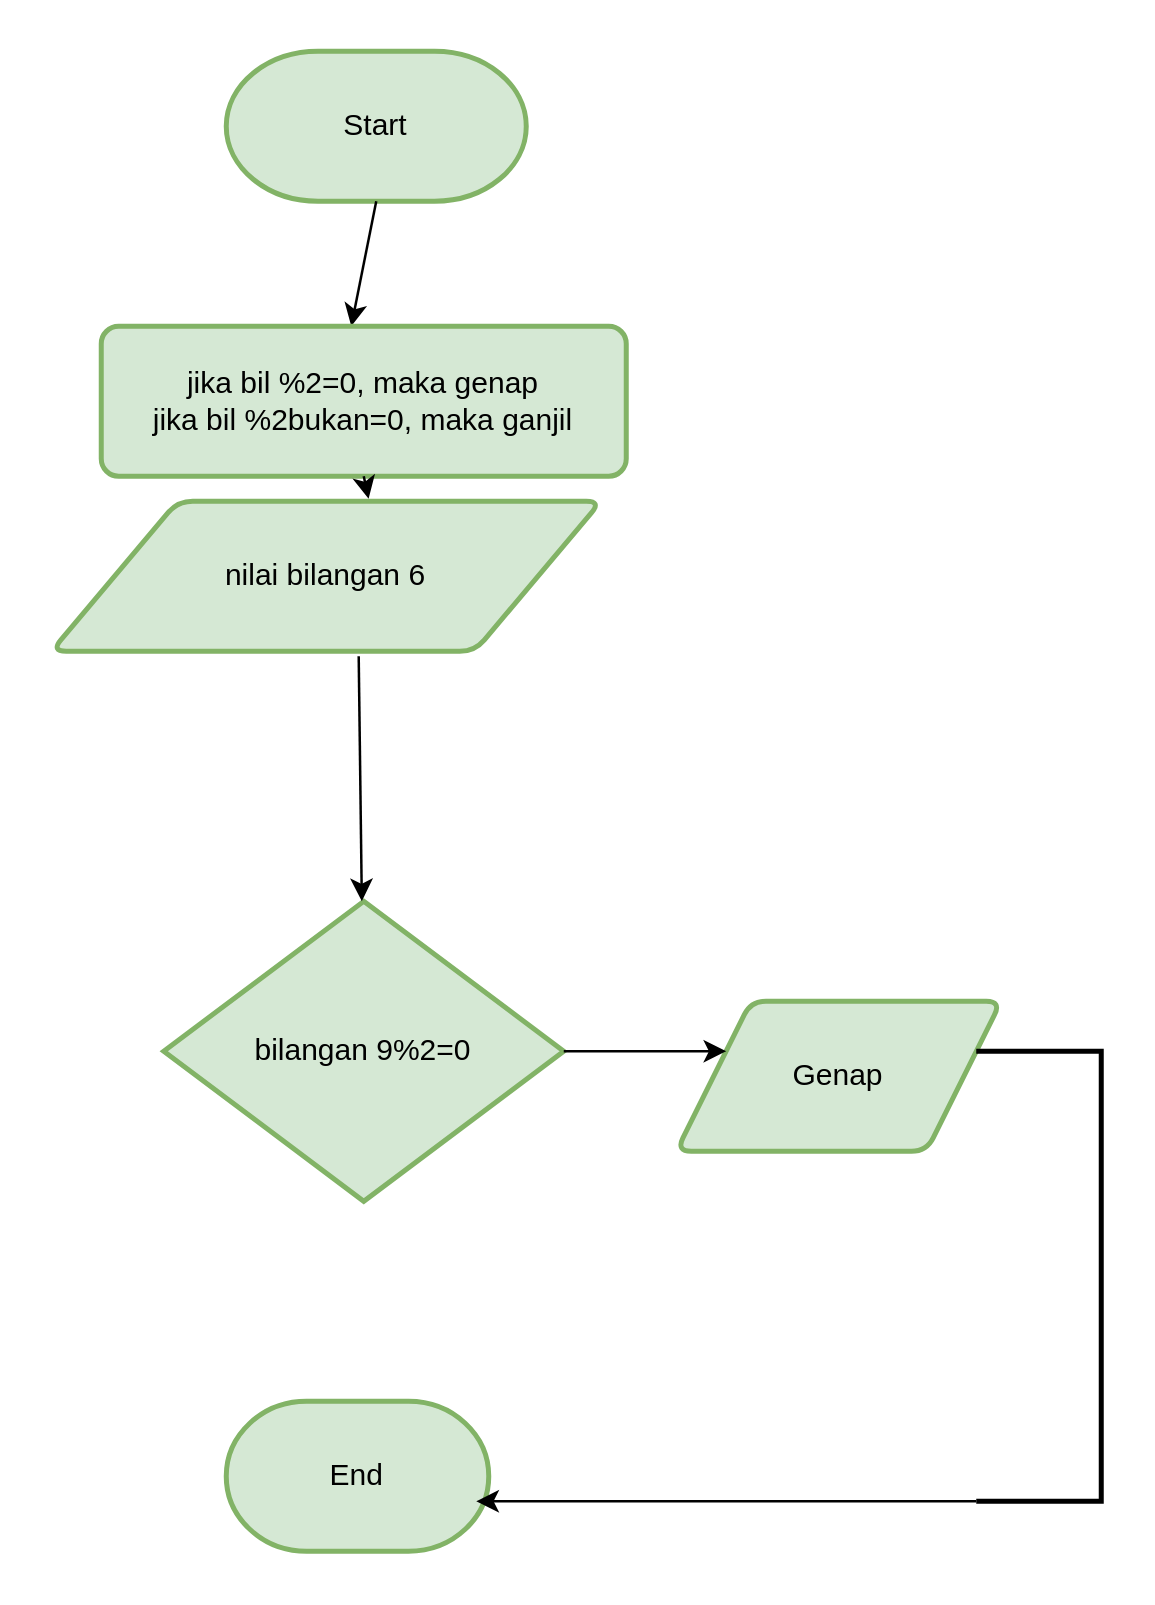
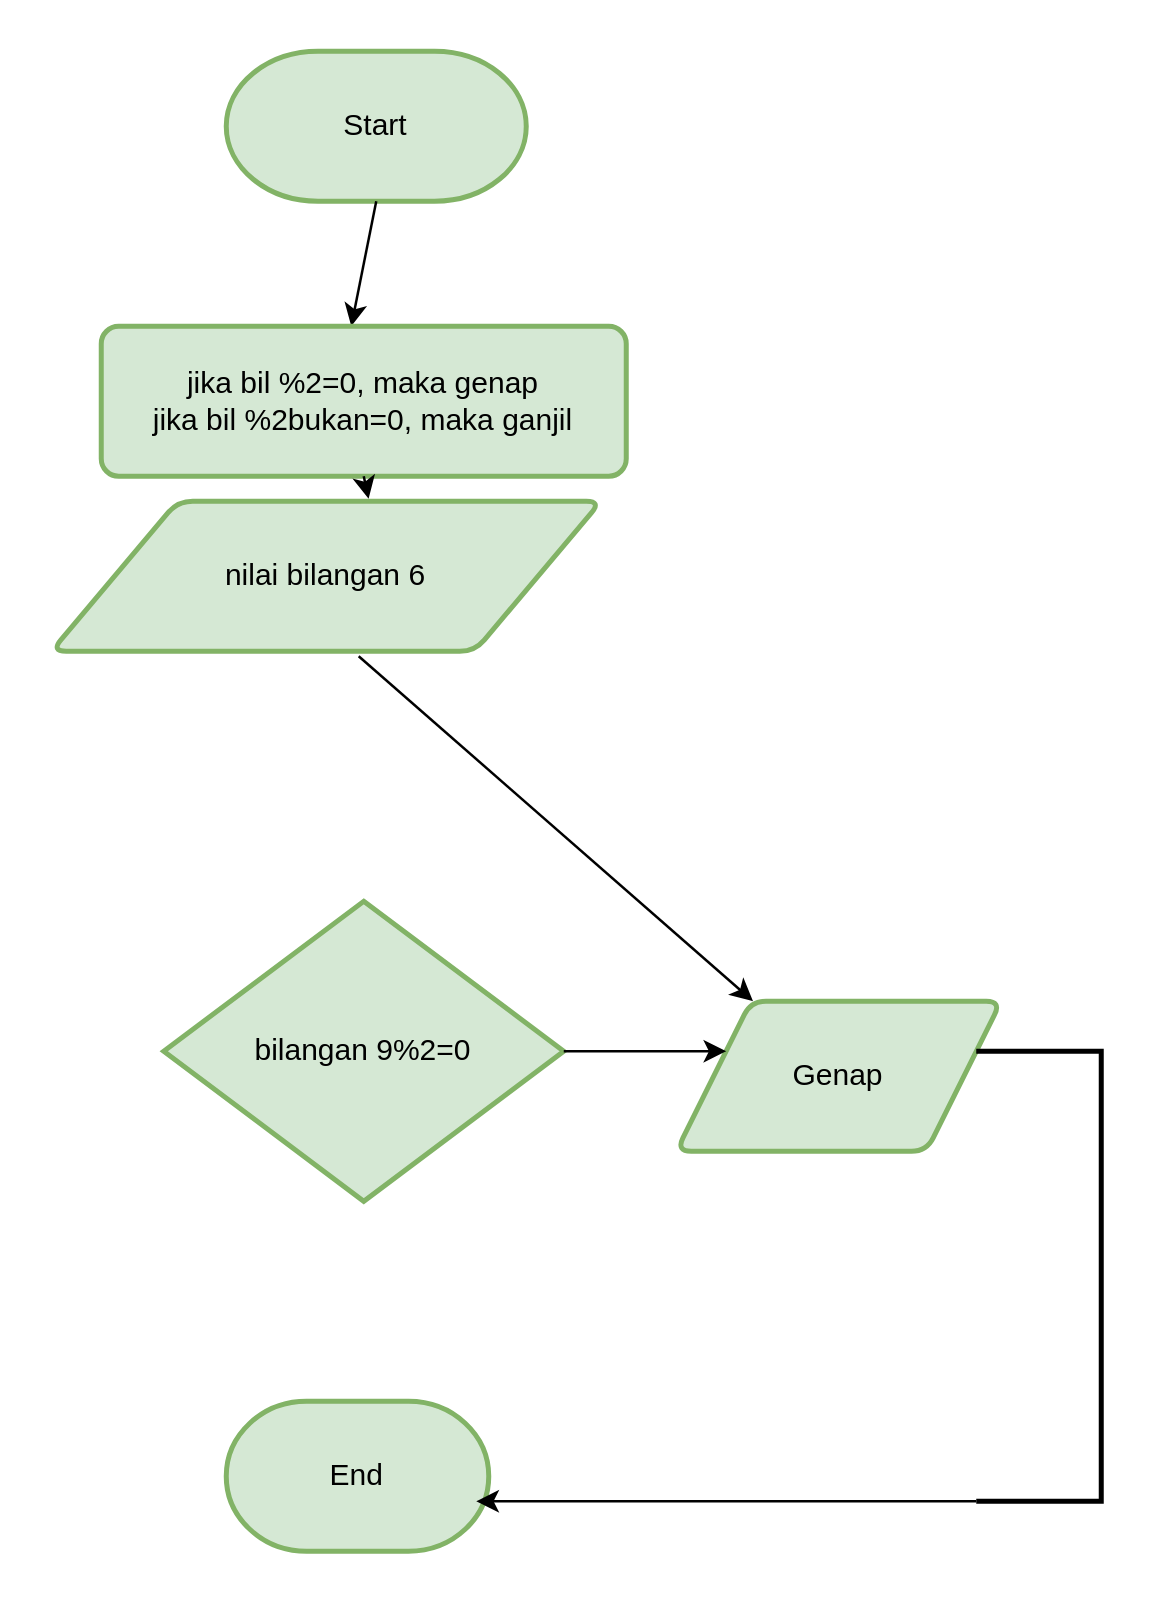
  <mxCell id="0" />
  <mxCell id="1" parent="0" />
  <mxCell id="2" value="Start" style="strokeWidth=2;html=1;shape=mxgraph.flowchart.terminator;whiteSpace=wrap;fillColor=#d5e8d4;strokeColor=#82b366;" vertex="1" parent="1"><mxGeometry x="90" y="20" width="120" height="60" as="geometry" /></mxCell>
  <mxCell id="3" value="" style="endArrow=classic;html=1;rounded=0;exitX=0.5;exitY=1;exitDx=0;exitDy=0;exitPerimeter=0;" edge="1" parent="1" source="2"><mxGeometry width="50" height="50" relative="1" as="geometry"><mxPoint x="160" y="280" as="sourcePoint" /><mxPoint x="140" y="130" as="targetPoint" /></mxGeometry></mxCell>
  <mxCell id="4" value="Genap" style="shape=parallelogram;html=1;strokeWidth=2;perimeter=parallelogramPerimeter;whiteSpace=wrap;rounded=1;arcSize=12;size=0.23;fillColor=#d5e8d4;strokeColor=#82b366;" vertex="1" parent="1"><mxGeometry x="270" y="400" width="130" height="60" as="geometry" /></mxCell>
  <mxCell id="5" value="bilangan 9%2=0" style="strokeWidth=2;html=1;shape=mxgraph.flowchart.decision;whiteSpace=wrap;fillColor=#d5e8d4;strokeColor=#82b366;" vertex="1" parent="1"><mxGeometry x="65" y="360" width="160" height="120" as="geometry" /></mxCell>
  <mxCell id="6" value="End" style="strokeWidth=2;html=1;shape=mxgraph.flowchart.terminator;whiteSpace=wrap;fillColor=#d5e8d4;strokeColor=#82b366;" vertex="1" parent="1"><mxGeometry x="90" y="560" width="105" height="60" as="geometry" /></mxCell>
  <mxCell id="7" value="&lt;div&gt;jika bil %2=0, maka genap&lt;/div&gt;&lt;div&gt;jika bil %2bukan=0, maka ganjil&lt;br&gt;&lt;/div&gt;" style="rounded=1;whiteSpace=wrap;html=1;absoluteArcSize=1;arcSize=14;strokeWidth=2;fillColor=#d5e8d4;strokeColor=#82b366;" vertex="1" parent="1"><mxGeometry x="40" y="130" width="210" height="60" as="geometry" /></mxCell>
  <mxCell id="8" value="nilai bilangan 6" style="shape=parallelogram;html=1;strokeWidth=2;perimeter=parallelogramPerimeter;whiteSpace=wrap;rounded=1;arcSize=12;size=0.23;fillColor=#d5e8d4;strokeColor=#82b366;" vertex="1" parent="1"><mxGeometry x="20" y="200" width="220" height="60" as="geometry" /></mxCell>
  <mxCell id="9" value="" style="endArrow=classic;html=1;rounded=0;exitX=0.5;exitY=1;exitDx=0;exitDy=0;entryX=0.577;entryY=-0.017;entryDx=0;entryDy=0;entryPerimeter=0;" edge="1" parent="1" source="7" target="8"><mxGeometry width="50" height="50" relative="1" as="geometry"><mxPoint x="200" y="210" as="sourcePoint" /><mxPoint x="140" y="230" as="targetPoint" /></mxGeometry></mxCell>
- <mxCell id="10" value="" style="endArrow=classic;html=1;rounded=0;exitX=0.559;exitY=1.033;exitDx=0;exitDy=0;exitPerimeter=0;" edge="1" parent="1" source="8" target="5"><mxGeometry width="50" height="50" relative="1" as="geometry"><mxPoint x="160" y="340" as="sourcePoint" /><mxPoint x="210" y="290" as="targetPoint" /></mxGeometry></mxCell>
+ <mxCell id="10" value="" style="endArrow=classic;html=1;rounded=0;exitX=0.559;exitY=1.033;exitDx=0;exitDy=0;exitPerimeter=0;" edge="1" parent="1" source="8" target="4"><mxGeometry width="50" height="50" relative="1" as="geometry"><mxPoint x="160" y="340" as="sourcePoint" /><mxPoint x="210" y="290" as="targetPoint" /></mxGeometry></mxCell>
  <mxCell id="11" value="" style="endArrow=classic;html=1;rounded=0;" edge="1" parent="1"><mxGeometry width="50" height="50" relative="1" as="geometry"><mxPoint x="225" y="420" as="sourcePoint" /><mxPoint x="290" y="420" as="targetPoint" /></mxGeometry></mxCell>
  <mxCell id="12" value="" style="strokeWidth=2;html=1;shape=mxgraph.flowchart.annotation_1;align=left;pointerEvents=1;rotation=-180;" vertex="1" parent="1"><mxGeometry x="390" y="420" width="50" height="180" as="geometry" /></mxCell>
  <mxCell id="13" value="" style="endArrow=classic;html=1;rounded=0;exitX=1;exitY=0;exitDx=0;exitDy=0;exitPerimeter=0;" edge="1" parent="1" source="12"><mxGeometry width="50" height="50" relative="1" as="geometry"><mxPoint x="270" y="600" as="sourcePoint" /><mxPoint x="190" y="600" as="targetPoint" /></mxGeometry></mxCell>
